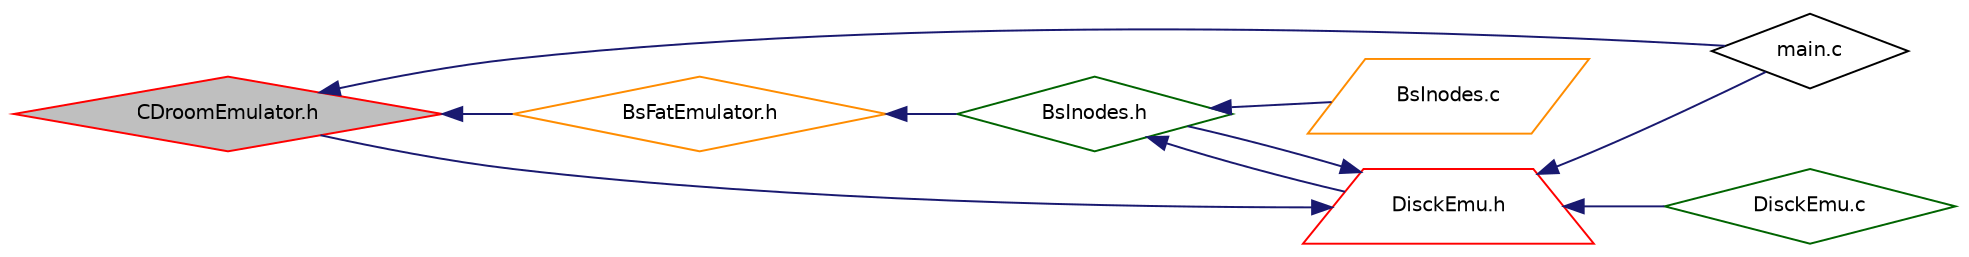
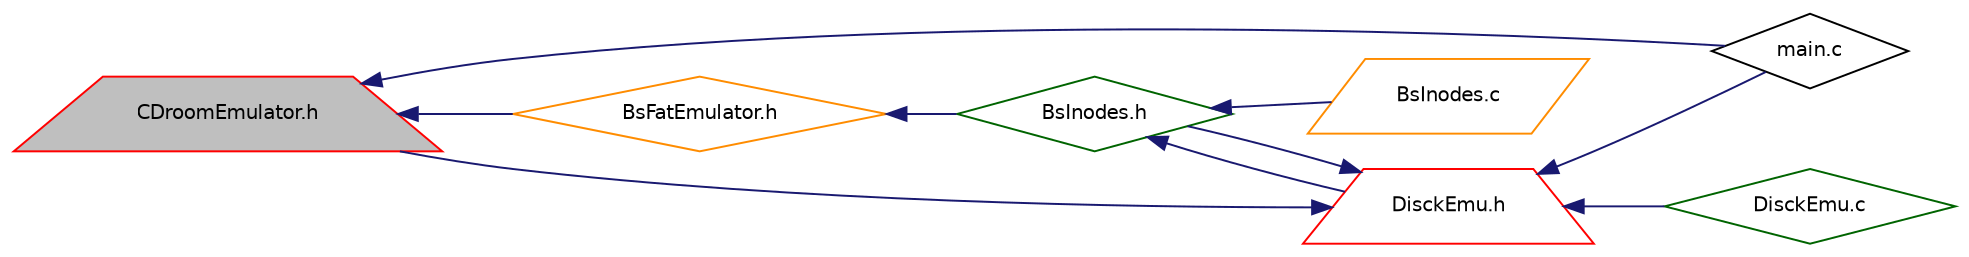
  digraph {
    rankdir=LR
    node [color=red fillcolor=white fontname=Helvetica fontsize=10 shape=diamond style=filled]
    edge [color=midnightblue dir=back fontname=Helvetica fontsize=10 labelfontname=Helvetica labelfontsize=10 style=solid]
-   n1 [fillcolor=grey75 fontcolor=black height=0.2 label="CDroomEmulator.h" width=0.4]
+   n1 [fillcolor=grey75 fontcolor=black height=0.2 label="CDroomEmulator.h" shape=trapezium width=0.4]
    n2 [color=darkorange height=0.2 label="BsFatEmulator.h" width=0.4]
    n3 [color=black height=0.2 label="main.c" width=0.4]
    n4 [color=darkgreen height=0.2 label="BsInodes.h" width=0.4]
    n5 [color=darkorange height=0.2 label="BsInodes.c" shape=parallelogram width=0.4]
    n6 [height=0.2 label="DisckEmu.h" shape=trapezium width=0.4]
    n7 [color=darkgreen height=0.2 label="DisckEmu.c" width=0.4]
    n1 -> n2
    n1 -> n3
    n2 -> n4
    n4 -> n5
    n4 -> n6
    n6 -> n1
    n6 -> n3
    n6 -> n4
    n6 -> n7
  }
